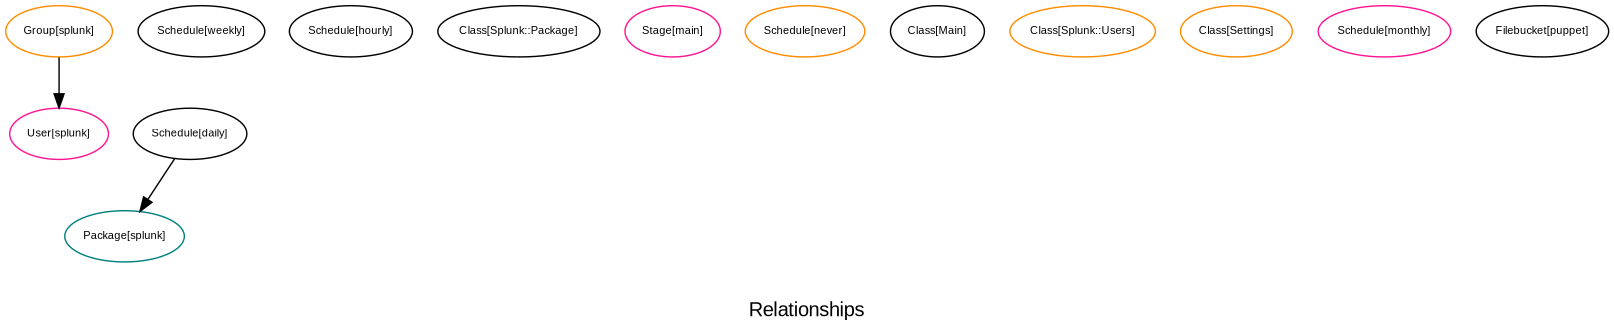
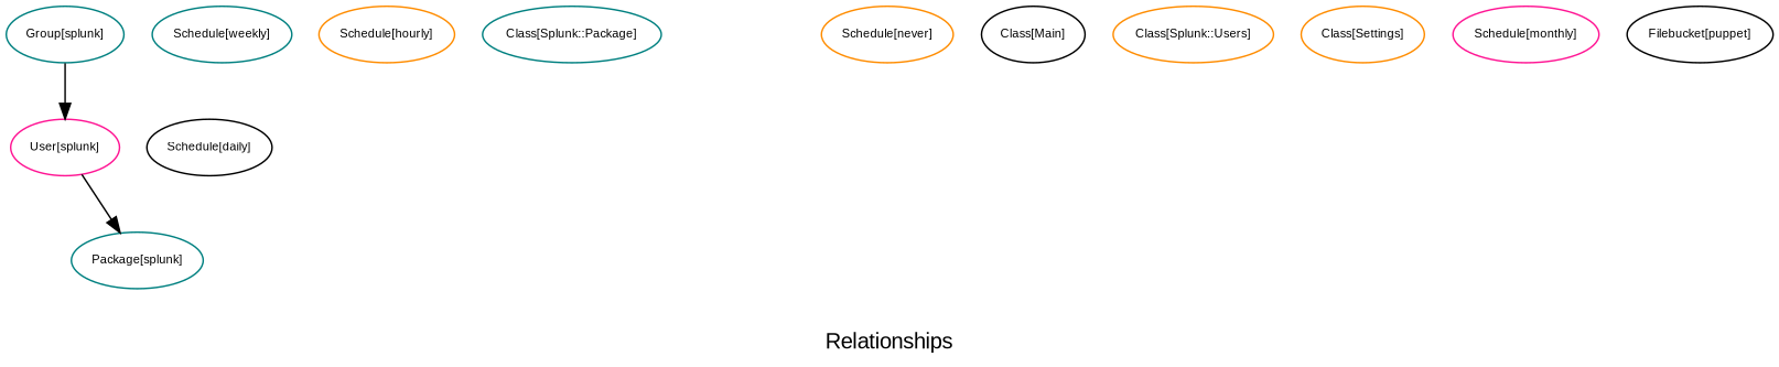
  digraph {
    fontname="Liberation Sans"
    label=Relationships
    node [color=black fontname="Liberation Sans" fontsize=8]
    edge [fontname="Liberation Sans" fontsize=8]
    n1 [color=teal label="Package[splunk]"]
-   n2 [label="Schedule[weekly]"]
-   n3 [color=darkorange label="Group[splunk]"]
+   n2 [color=teal label="Schedule[weekly]"]
+   n3 [color=teal label="Group[splunk]"]
    n4 [color=deeppink label="User[splunk]"]
    n5 [label="Schedule[daily]"]
-   n6 [label="Schedule[hourly]"]
-   n7 [label="Class[Splunk::Package]"]
-   n8 [color=deeppink label="Stage[main]"]
+   n6 [color=darkorange label="Schedule[hourly]"]
+   n7 [color=teal label="Class[Splunk::Package]"]
    n9 [color=darkorange label="Schedule[never]"]
    n10 [label="Class[Main]"]
    n11 [color=darkorange label="Class[Splunk::Users]"]
    n12 [color=darkorange label="Class[Settings]"]
    n13 [color=deeppink label="Schedule[monthly]"]
    n14 [label="Filebucket[puppet]"]
    n3 -> n4
-   n5 -> n1
+   n4 -> n1
  }
